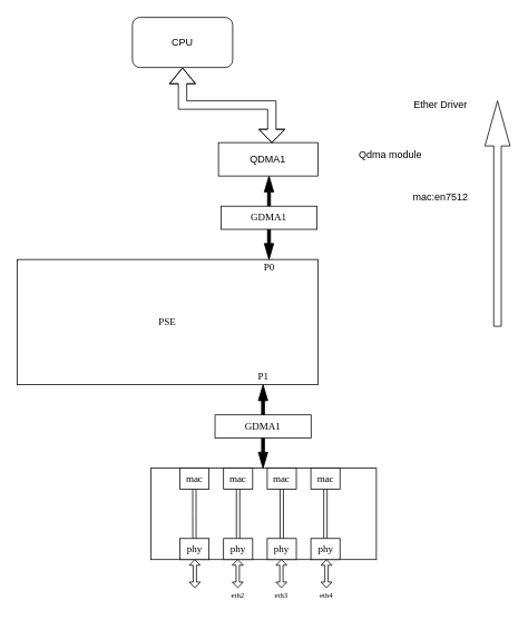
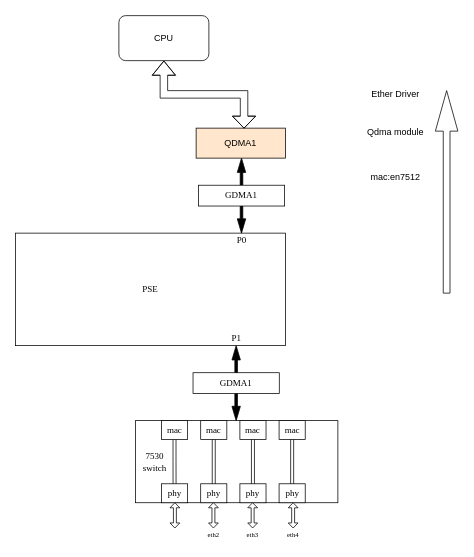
  <mxCell id="0" />
  <mxCell id="1" parent="0" />
  <mxCell id="2" value="&lt;font face=&quot;Times New Roman&quot;&gt;PSE&lt;/font&gt;" style="rounded=0;whiteSpace=wrap;html=1;" vertex="1" parent="1"><mxGeometry x="20" y="310" width="360" height="150" as="geometry" /></mxCell>
  <mxCell id="3" value="" style="group;fontFamily=Times New Roman;" vertex="1" connectable="0" parent="1"><mxGeometry x="180" y="560" width="270" height="160" as="geometry" /></mxCell>
  <mxCell id="4" value="" style="rounded=0;whiteSpace=wrap;html=1;fontFamily=Times New Roman;" vertex="1" parent="3"><mxGeometry width="270" height="109.474" as="geometry" /></mxCell>
  <mxCell id="5" value="" style="group;fontFamily=Times New Roman;" vertex="1" connectable="0" parent="3"><mxGeometry x="34.839" width="191.613" height="25.263" as="geometry" /></mxCell>
  <mxCell id="6" value="mac" style="rounded=0;whiteSpace=wrap;html=1;fontFamily=Times New Roman;" vertex="1" parent="5"><mxGeometry width="34.839" height="25.263" as="geometry" /></mxCell>
  <mxCell id="7" value="mac" style="rounded=0;whiteSpace=wrap;html=1;fontFamily=Times New Roman;" vertex="1" parent="5"><mxGeometry x="52.258" width="34.839" height="25.263" as="geometry" /></mxCell>
  <mxCell id="8" value="mac" style="rounded=0;whiteSpace=wrap;html=1;fontFamily=Times New Roman;" vertex="1" parent="5"><mxGeometry x="104.516" width="34.839" height="25.263" as="geometry" /></mxCell>
  <mxCell id="9" value="mac" style="rounded=0;whiteSpace=wrap;html=1;fontFamily=Times New Roman;" vertex="1" parent="5"><mxGeometry x="156.774" width="34.839" height="25.263" as="geometry" /></mxCell>
  <mxCell id="10" value="" style="group;fontFamily=Times New Roman;" vertex="1" connectable="0" parent="3"><mxGeometry x="34.839" y="84.211" width="191.613" height="25.263" as="geometry" /></mxCell>
  <mxCell id="11" value="phy" style="rounded=0;whiteSpace=wrap;html=1;fontFamily=Times New Roman;" vertex="1" parent="10"><mxGeometry width="34.839" height="25.263" as="geometry" /></mxCell>
  <mxCell id="12" value="phy" style="rounded=0;whiteSpace=wrap;html=1;fontFamily=Times New Roman;" vertex="1" parent="10"><mxGeometry x="52.258" width="34.839" height="25.263" as="geometry" /></mxCell>
  <mxCell id="13" value="phy" style="rounded=0;whiteSpace=wrap;html=1;fontFamily=Times New Roman;" vertex="1" parent="10"><mxGeometry x="104.516" width="34.839" height="25.263" as="geometry" /></mxCell>
  <mxCell id="14" value="phy" style="rounded=0;whiteSpace=wrap;html=1;fontFamily=Times New Roman;" vertex="1" parent="10"><mxGeometry x="156.774" width="34.839" height="25.263" as="geometry" /></mxCell>
  <mxCell id="15" style="edgeStyle=orthogonalEdgeStyle;rounded=0;orthogonalLoop=1;jettySize=auto;html=1;entryX=0.5;entryY=0;entryDx=0;entryDy=0;shape=link;fontFamily=Times New Roman;" edge="1" parent="3" source="6" target="11"><mxGeometry relative="1" as="geometry" /></mxCell>
  <mxCell id="16" style="edgeStyle=orthogonalEdgeStyle;rounded=0;orthogonalLoop=1;jettySize=auto;html=1;entryX=0.5;entryY=0;entryDx=0;entryDy=0;shape=link;fontFamily=Times New Roman;" edge="1" parent="3"><mxGeometry relative="1" as="geometry"><mxPoint x="104.516" y="25.263" as="sourcePoint" /><mxPoint x="104.516" y="84.211" as="targetPoint" /></mxGeometry></mxCell>
  <mxCell id="17" style="edgeStyle=orthogonalEdgeStyle;rounded=0;orthogonalLoop=1;jettySize=auto;html=1;entryX=0.5;entryY=0;entryDx=0;entryDy=0;shape=link;fontFamily=Times New Roman;" edge="1" parent="3"><mxGeometry relative="1" as="geometry"><mxPoint x="156.774" y="25.263" as="sourcePoint" /><mxPoint x="156.774" y="84.211" as="targetPoint" /></mxGeometry></mxCell>
  <mxCell id="18" style="edgeStyle=orthogonalEdgeStyle;rounded=0;orthogonalLoop=1;jettySize=auto;html=1;entryX=0.5;entryY=0;entryDx=0;entryDy=0;shape=link;fontFamily=Times New Roman;" edge="1" parent="3"><mxGeometry relative="1" as="geometry"><mxPoint x="209.032" y="25.263" as="sourcePoint" /><mxPoint x="209.032" y="84.211" as="targetPoint" /></mxGeometry></mxCell>
+ <mxCell id="19" value="&lt;font&gt;7530 switch&lt;/font&gt;" style="text;html=1;align=center;verticalAlign=middle;whiteSpace=wrap;rounded=0;fontFamily=Times New Roman;" vertex="1" parent="3"><mxGeometry y="42.105" width="52.258" height="25.263" as="geometry" /></mxCell>
  <mxCell id="20" value="" style="shape=doubleArrow;direction=south;whiteSpace=wrap;html=1;strokeWidth=1;fontFamily=Times New Roman;" vertex="1" parent="3"><mxGeometry x="46.161" y="109.474" width="13.065" height="33.684" as="geometry" /></mxCell>
  <mxCell id="21" value="" style="shape=doubleArrow;direction=south;whiteSpace=wrap;html=1;strokeWidth=1;fontFamily=Times New Roman;" vertex="1" parent="3"><mxGeometry x="97.548" y="109.474" width="13.065" height="33.684" as="geometry" /></mxCell>
  <mxCell id="22" value="" style="shape=doubleArrow;direction=south;whiteSpace=wrap;html=1;strokeWidth=1;fontFamily=Times New Roman;" vertex="1" parent="3"><mxGeometry x="149.806" y="109.474" width="13.065" height="33.684" as="geometry" /></mxCell>
  <mxCell id="23" value="" style="shape=doubleArrow;direction=south;whiteSpace=wrap;html=1;strokeWidth=1;fontFamily=Times New Roman;" vertex="1" parent="3"><mxGeometry x="203.806" y="109.474" width="13.065" height="33.684" as="geometry" /></mxCell>
  <mxCell id="24" value="&lt;font style=&quot;font-size: 9px;&quot;&gt;eth2&lt;/font&gt;" style="text;html=1;align=center;verticalAlign=middle;whiteSpace=wrap;rounded=0;fontFamily=Times New Roman;" vertex="1" parent="3"><mxGeometry x="80.565" y="143.158" width="47.032" height="16.842" as="geometry" /></mxCell>
  <mxCell id="25" value="&lt;font style=&quot;font-size: 9px;&quot;&gt;eth3&lt;/font&gt;" style="text;html=1;align=center;verticalAlign=middle;whiteSpace=wrap;rounded=0;fontFamily=Times New Roman;" vertex="1" parent="3"><mxGeometry x="132.823" y="143.158" width="47.032" height="16.842" as="geometry" /></mxCell>
  <mxCell id="26" value="&lt;font style=&quot;font-size: 9px;&quot;&gt;eth4&lt;/font&gt;" style="text;html=1;align=center;verticalAlign=middle;whiteSpace=wrap;rounded=0;fontFamily=Times New Roman;" vertex="1" parent="3"><mxGeometry x="186.823" y="143.158" width="47.032" height="16.842" as="geometry" /></mxCell>
  <mxCell id="27" value="&lt;font face=&quot;Times New Roman&quot;&gt;P1&lt;/font&gt;" style="text;html=1;align=center;verticalAlign=middle;whiteSpace=wrap;rounded=0;" vertex="1" parent="1"><mxGeometry x="290" y="440" width="50" height="20" as="geometry" /></mxCell>
  <mxCell id="28" value="" style="group" vertex="1" connectable="0" parent="1"><mxGeometry x="256.88" y="460" width="115" height="100" as="geometry" /></mxCell>
  <mxCell id="29" value="" style="shape=doubleArrow;direction=south;whiteSpace=wrap;html=1;arrowWidth=0.31;arrowSize=0.191;strokeColor=default;fillColor=#000000;" vertex="1" parent="28"><mxGeometry x="51.87" width="11.25" height="100" as="geometry" /></mxCell>
  <mxCell id="30" value="GDMA1" style="rounded=0;whiteSpace=wrap;html=1;fontFamily=Times New Roman;" vertex="1" parent="28"><mxGeometry y="36.13" width="115" height="27.75" as="geometry" /></mxCell>
  <mxCell id="31" value="" style="group" vertex="1" connectable="0" parent="1"><mxGeometry x="264" y="210" width="115" height="100" as="geometry" /></mxCell>
  <mxCell id="32" value="" style="shape=doubleArrow;direction=south;whiteSpace=wrap;html=1;arrowWidth=0.31;arrowSize=0.191;strokeColor=default;fillColor=#000000;" vertex="1" parent="31"><mxGeometry x="51.87" width="11.25" height="100" as="geometry" /></mxCell>
  <mxCell id="33" value="&lt;font face=&quot;Times New Roman&quot;&gt;GDMA1&lt;/font&gt;" style="rounded=0;whiteSpace=wrap;html=1;" vertex="1" parent="31"><mxGeometry y="36.13" width="115" height="27.75" as="geometry" /></mxCell>
  <mxCell id="34" value="&lt;font face=&quot;Times New Roman&quot;&gt;P0&lt;/font&gt;" style="text;html=1;align=center;verticalAlign=middle;whiteSpace=wrap;rounded=0;" vertex="1" parent="1"><mxGeometry x="296.5" y="310" width="50" height="20" as="geometry" /></mxCell>
- <mxCell id="35" value="QDMA1" style="rounded=0;whiteSpace=wrap;html=1;" vertex="1" parent="1"><mxGeometry x="261" y="170" width="119" height="40" as="geometry" /></mxCell>
+ <mxCell id="35" value="QDMA1" style="rounded=0;whiteSpace=wrap;html=1;fillColor=#ffe6cc;" vertex="1" parent="1"><mxGeometry x="261" y="170" width="119" height="40" as="geometry" /></mxCell>
  <mxCell id="36" value="CPU" style="rounded=1;whiteSpace=wrap;html=1;" vertex="1" parent="1"><mxGeometry x="158" y="20" width="120" height="60" as="geometry" /></mxCell>
  <mxCell id="37" style="edgeStyle=orthogonalEdgeStyle;rounded=0;orthogonalLoop=1;jettySize=auto;html=1;entryX=0.537;entryY=0.014;entryDx=0;entryDy=0;entryPerimeter=0;startArrow=classicThin;startFill=1;shape=flexArrow;strokeWidth=1;endSize=5;targetPerimeterSpacing=0;spacing=-1;" edge="1" parent="1" source="36" target="35"><mxGeometry relative="1" as="geometry"><Array as="points"><mxPoint x="218" y="125" /><mxPoint x="325" y="125" /></Array></mxGeometry></mxCell>
  <mxCell id="38" value="Ether Driver" style="text;html=1;align=center;verticalAlign=middle;whiteSpace=wrap;rounded=0;" vertex="1" parent="1"><mxGeometry x="480" y="110" width="94" height="30" as="geometry" /></mxCell>
  <mxCell id="39" value="" style="shape=singleArrow;direction=north;whiteSpace=wrap;html=1;" vertex="1" parent="1"><mxGeometry x="580" y="120" width="30" height="270" as="geometry" /></mxCell>
- <mxCell id="40" value="Qdma module" style="text;html=1;align=center;verticalAlign=middle;whiteSpace=wrap;rounded=0;" vertex="1" parent="1"><mxGeometry x="420" y="170" width="94" height="30" as="geometry" /></mxCell>
+ <mxCell id="40" value="Qdma module" style="text;html=1;align=center;verticalAlign=middle;whiteSpace=wrap;rounded=0;" vertex="1" parent="1"><mxGeometry x="480" y="160" width="94" height="30" as="geometry" /></mxCell>
  <mxCell id="41" value="mac:en7512" style="text;html=1;align=center;verticalAlign=middle;whiteSpace=wrap;rounded=0;" vertex="1" parent="1"><mxGeometry x="480" y="220" width="94" height="30" as="geometry" /></mxCell>
